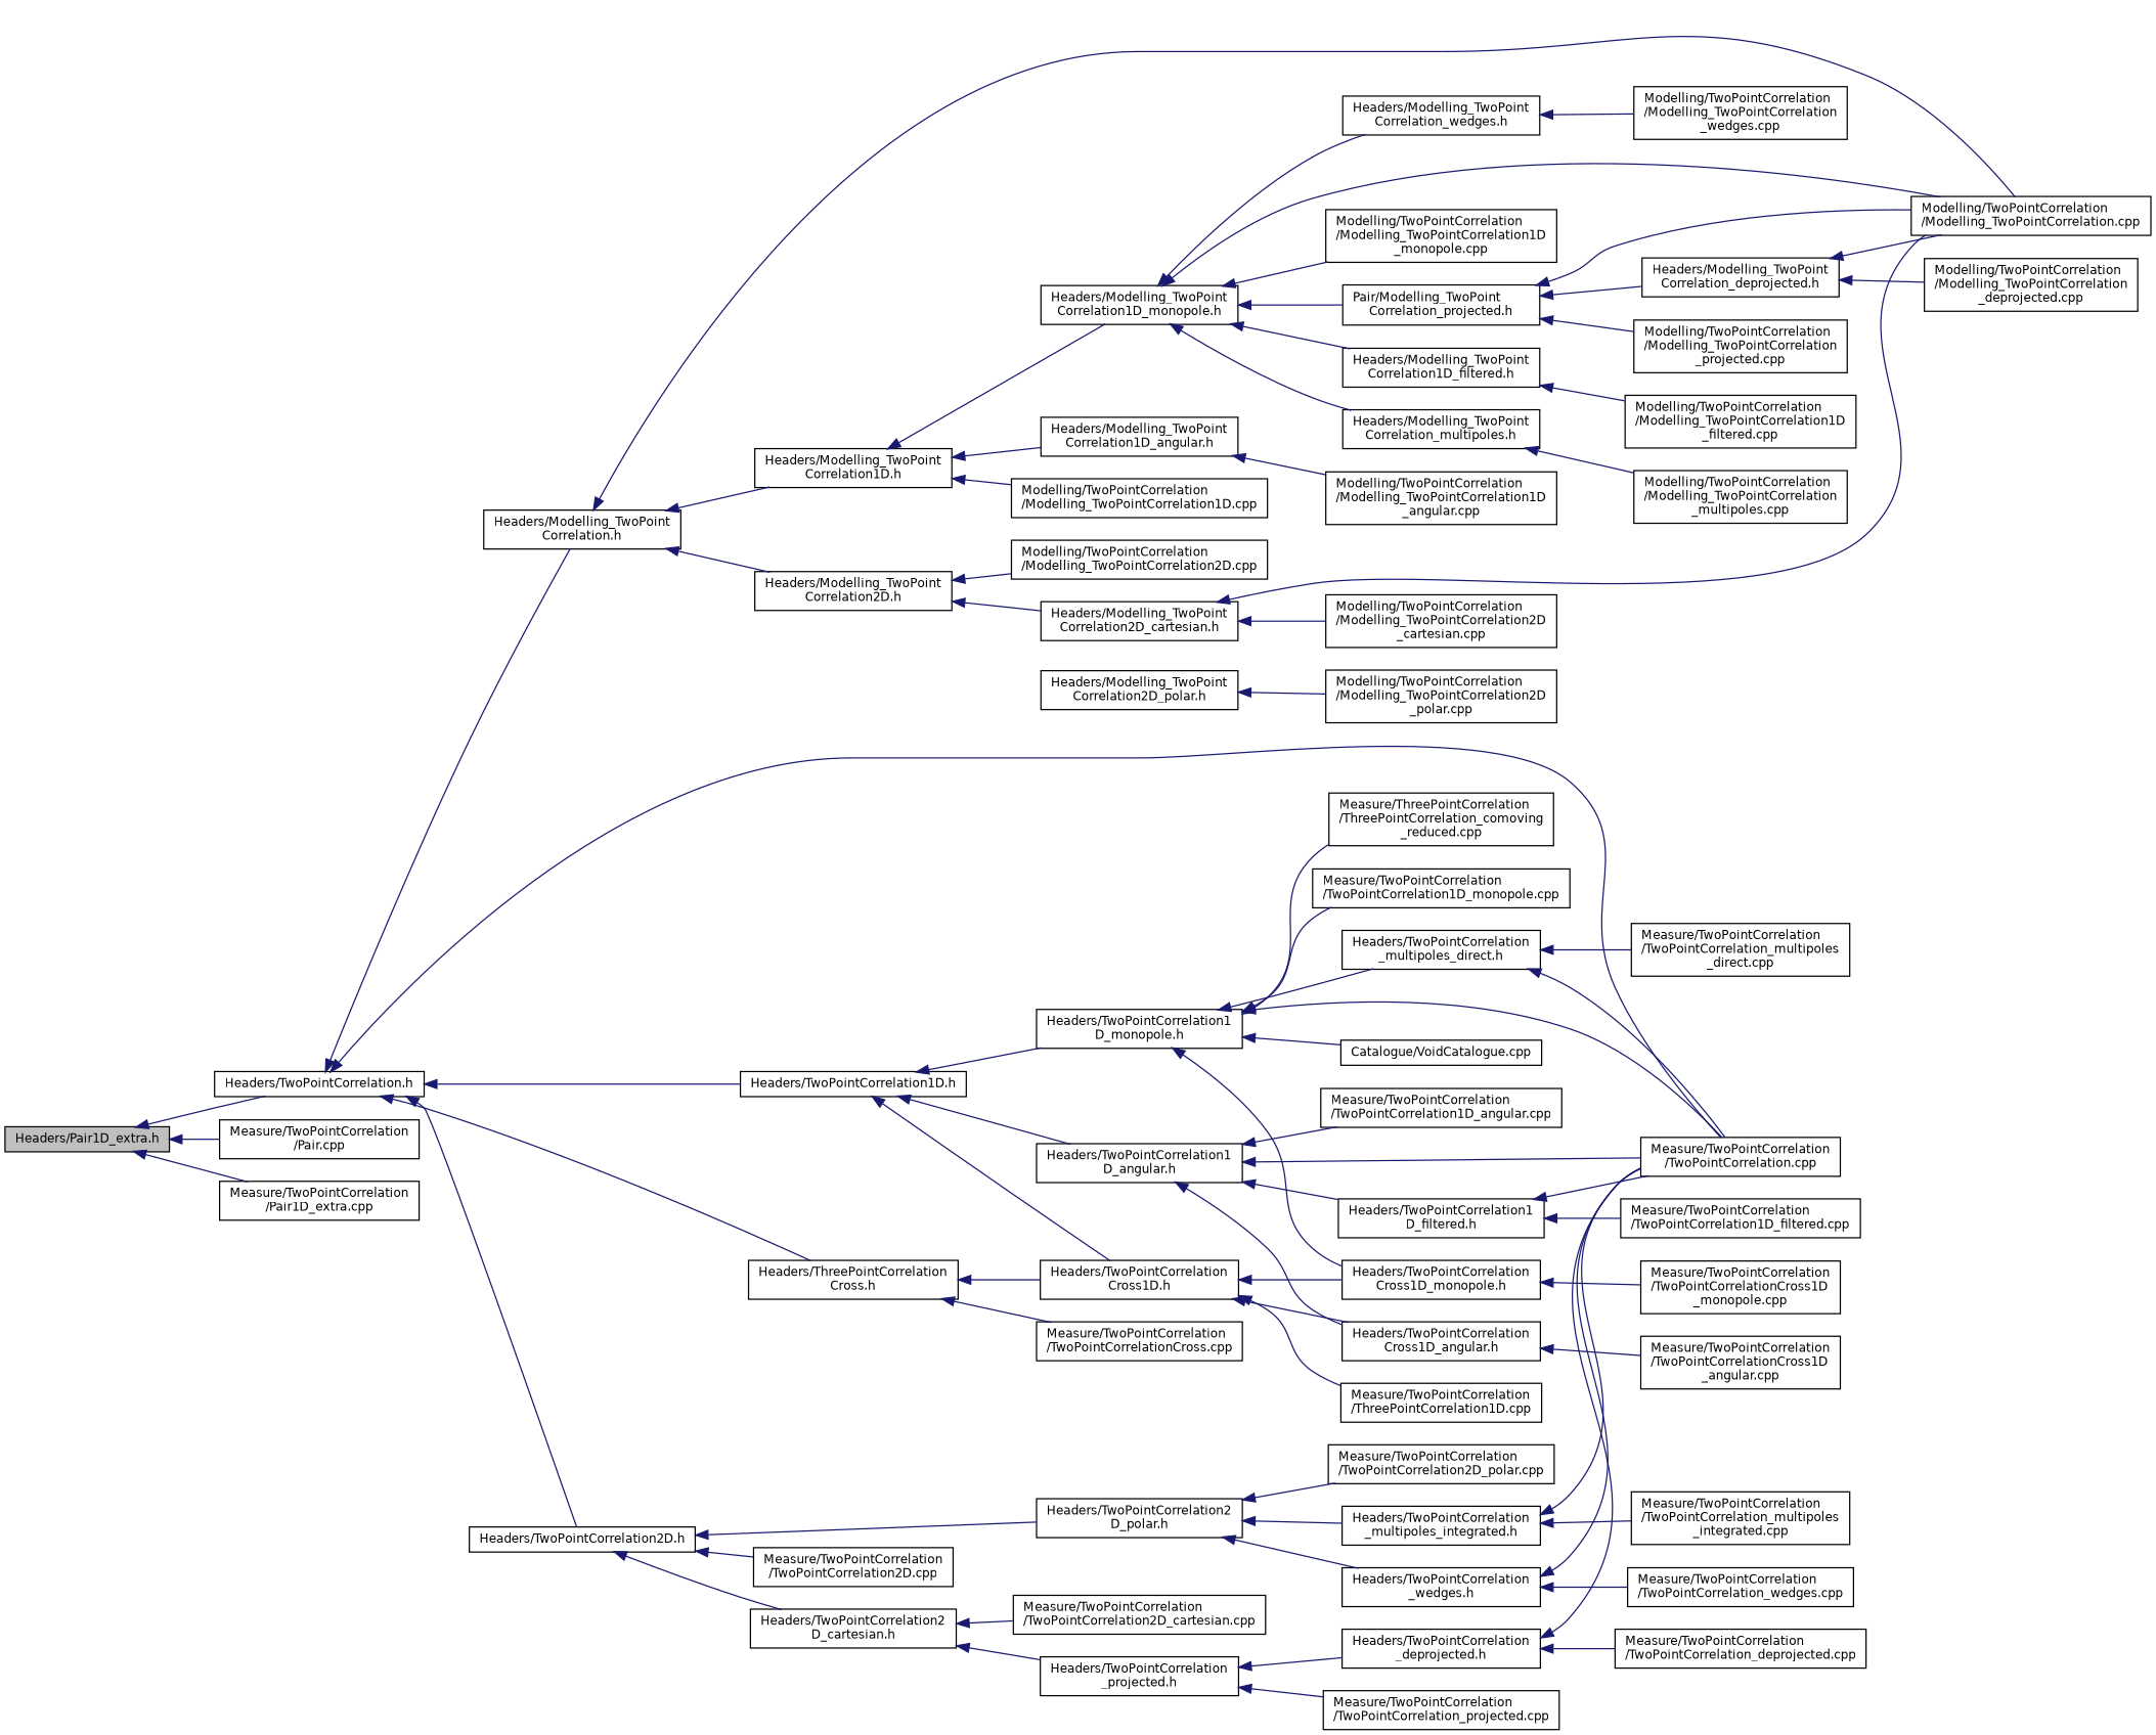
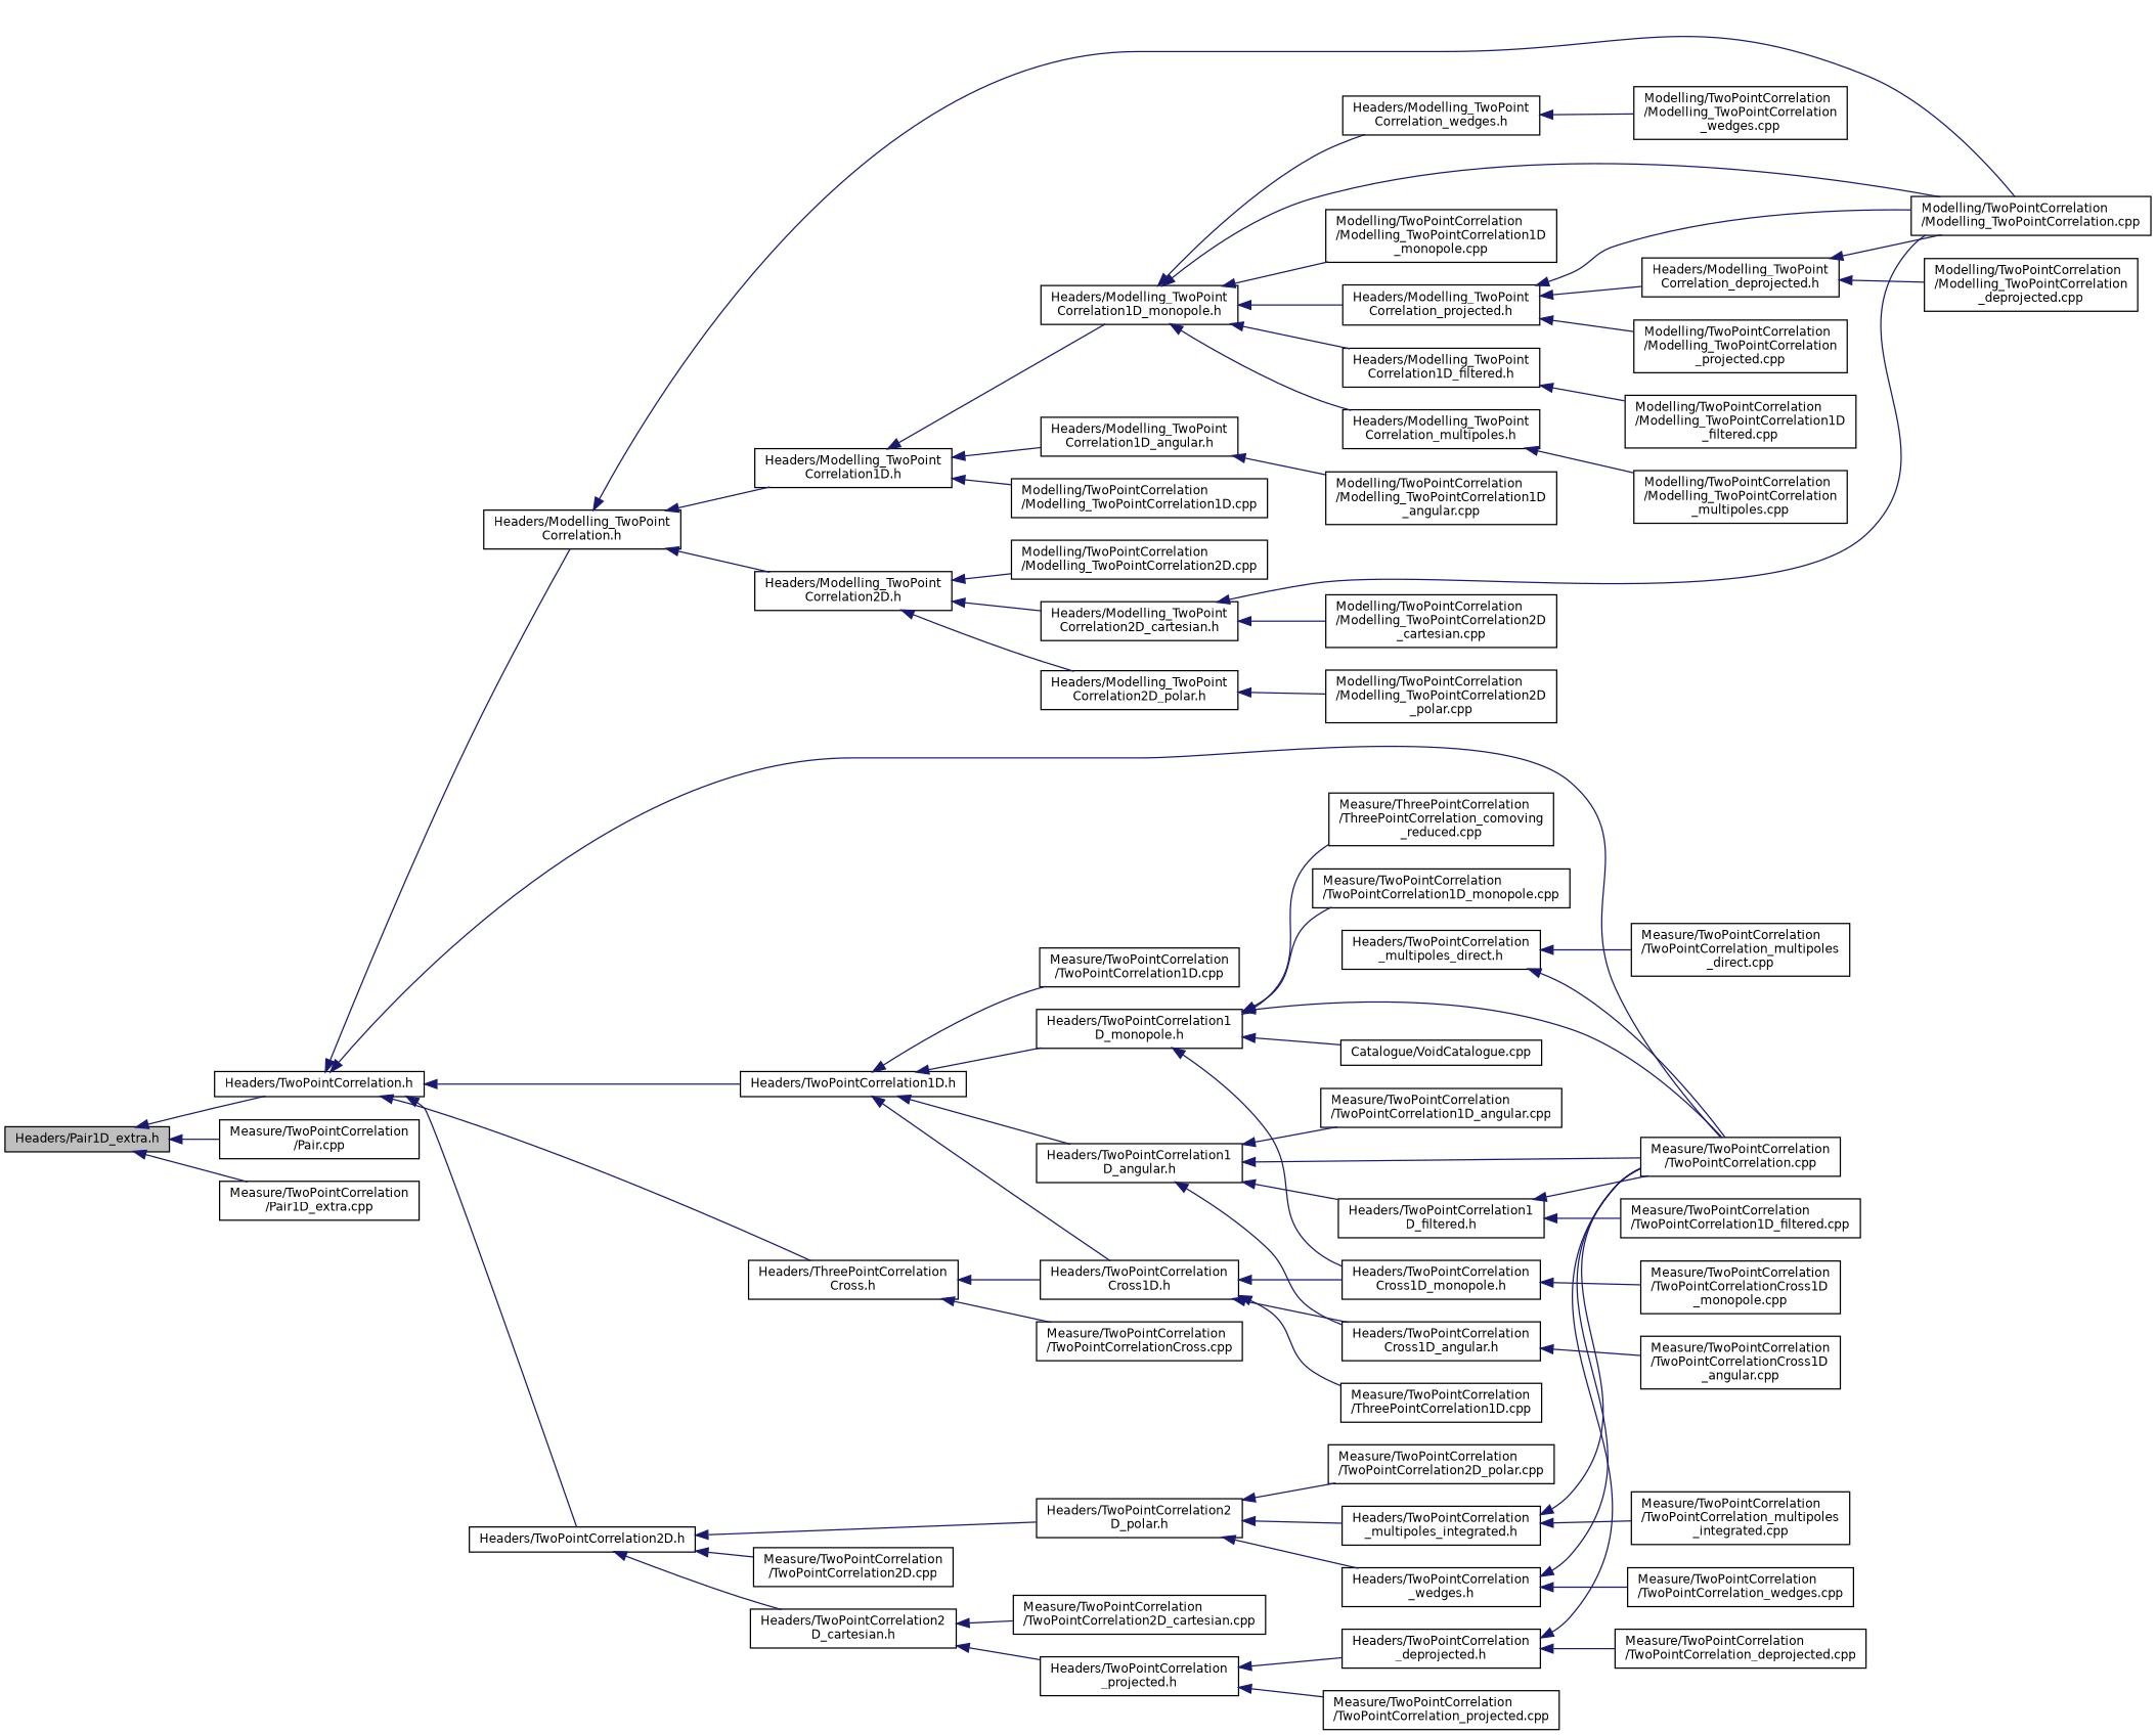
  digraph {
    rankdir=LR
    node [color=black fillcolor=white fontname=Helvetica fontsize=10 shape=record style=filled]
    edge [color=midnightblue dir=back fontname=Helvetica fontsize=10 labelfontname=Helvetica labelfontsize=10 style=solid]
    n1 [fillcolor=grey75 fontcolor=black height=0.2 label="Headers/Pair1D_extra.h" width=0.4]
    n2 [height=0.2 label="Headers/TwoPointCorrelation.h" width=0.4]
    n3 [height=0.2 label="Measure/TwoPointCorrelation\l/Pair.cpp" width=0.4]
    n4 [height=0.2 label="Measure/TwoPointCorrelation\l/Pair1D_extra.cpp" width=0.4]
    n5 [height=0.2 label="Headers/Modelling_TwoPoint\lCorrelation.h" width=0.4]
    n6 [height=0.2 label="Headers/TwoPointCorrelation1D.h" width=0.4]
    n7 [height=0.2 label="Measure/TwoPointCorrelation\l/TwoPointCorrelation.cpp" width=0.4]
    n8 [height=0.2 label="Headers/TwoPointCorrelation2D.h" width=0.4]
    n9 [height=0.2 label="Headers/ThreePointCorrelation\lCross.h" width=0.4]
    n10 [height=0.2 label="Catalogue/VoidCatalogue.cpp" width=0.4]
    n11 [height=0.2 label="Headers/Modelling_TwoPoint\lCorrelation1D.h" width=0.4]
    n12 [height=0.2 label="Modelling/TwoPointCorrelation\l/Modelling_TwoPointCorrelation.cpp" width=0.4]
    n13 [height=0.2 label="Headers/Modelling_TwoPoint\lCorrelation2D.h" width=0.4]
    n14 [height=0.2 label="Headers/TwoPointCorrelation1\lD_angular.h" width=0.4]
    n15 [height=0.2 label="Headers/TwoPointCorrelation1\lD_monopole.h" width=0.4]
    n16 [height=0.2 label="Headers/TwoPointCorrelation\lCross1D.h" width=0.4]
+   n17 [height=0.2 label="Measure/TwoPointCorrelation\l/TwoPointCorrelation1D.cpp" width=0.4]
    n18 [height=0.2 label="Headers/TwoPointCorrelation2\lD_cartesian.h" width=0.4]
    n19 [height=0.2 label="Headers/TwoPointCorrelation2\lD_polar.h" width=0.4]
    n20 [height=0.2 label="Measure/TwoPointCorrelation\l/TwoPointCorrelation2D.cpp" width=0.4]
    n21 [height=0.2 label="Measure/TwoPointCorrelation\l/TwoPointCorrelationCross.cpp" width=0.4]
    n22 [height=0.2 label="Headers/Modelling_TwoPoint\lCorrelation1D_angular.h" width=0.4]
    n23 [height=0.2 label="Headers/Modelling_TwoPoint\lCorrelation1D_monopole.h" width=0.4]
    n24 [height=0.2 label="Modelling/TwoPointCorrelation\l/Modelling_TwoPointCorrelation1D.cpp" width=0.4]
    n25 [height=0.2 label="Headers/Modelling_TwoPoint\lCorrelation2D_cartesian.h" width=0.4]
    n26 [height=0.2 label="Headers/Modelling_TwoPoint\lCorrelation2D_polar.h" width=0.4]
    n27 [height=0.2 label="Modelling/TwoPointCorrelation\l/Modelling_TwoPointCorrelation2D.cpp" width=0.4]
    n28 [height=0.2 label="Modelling/TwoPointCorrelation\l/Modelling_TwoPointCorrelation1D\l_angular.cpp" width=0.4]
    n29 [height=0.2 label="Headers/Modelling_TwoPoint\lCorrelation1D_filtered.h" width=0.4]
-   n30 [height=0.2 label="Pair/Modelling_TwoPoint\lCorrelation_projected.h" width=0.4]
+   n30 [height=0.2 label="Headers/Modelling_TwoPoint\lCorrelation_projected.h" width=0.4]
    n31 [height=0.2 label="Headers/Modelling_TwoPoint\lCorrelation_multipoles.h" width=0.4]
    n32 [height=0.2 label="Headers/Modelling_TwoPoint\lCorrelation_wedges.h" width=0.4]
    n33 [height=0.2 label="Modelling/TwoPointCorrelation\l/Modelling_TwoPointCorrelation1D\l_monopole.cpp" width=0.4]
    n34 [height=0.2 label="Modelling/TwoPointCorrelation\l/Modelling_TwoPointCorrelation1D\l_filtered.cpp" width=0.4]
    n35 [height=0.2 label="Headers/Modelling_TwoPoint\lCorrelation_deprojected.h" width=0.4]
    n36 [height=0.2 label="Modelling/TwoPointCorrelation\l/Modelling_TwoPointCorrelation\l_projected.cpp" width=0.4]
    n37 [height=0.2 label="Modelling/TwoPointCorrelation\l/Modelling_TwoPointCorrelation\l_multipoles.cpp" width=0.4]
    n38 [height=0.2 label="Modelling/TwoPointCorrelation\l/Modelling_TwoPointCorrelation\l_wedges.cpp" width=0.4]
    n39 [height=0.2 label="Modelling/TwoPointCorrelation\l/Modelling_TwoPointCorrelation\l_deprojected.cpp" width=0.4]
    n40 [height=0.2 label="Modelling/TwoPointCorrelation\l/Modelling_TwoPointCorrelation2D\l_cartesian.cpp" width=0.4]
    n41 [height=0.2 label="Modelling/TwoPointCorrelation\l/Modelling_TwoPointCorrelation2D\l_polar.cpp" width=0.4]
    n42 [height=0.2 label="Headers/TwoPointCorrelation\lCross1D_angular.h" width=0.4]
    n43 [height=0.2 label="Measure/TwoPointCorrelation\l/TwoPointCorrelation1D_angular.cpp" width=0.4]
    n44 [height=0.2 label="Headers/TwoPointCorrelation1\lD_filtered.h" width=0.4]
    n45 [height=0.2 label="Headers/TwoPointCorrelation\l_multipoles_direct.h" width=0.4]
    n46 [height=0.2 label="Headers/TwoPointCorrelation\lCross1D_monopole.h" width=0.4]
    n47 [height=0.2 label="Measure/ThreePointCorrelation\l/ThreePointCorrelation_comoving\l_reduced.cpp" width=0.4]
    n48 [height=0.2 label="Measure/TwoPointCorrelation\l/TwoPointCorrelation1D_monopole.cpp" width=0.4]
    n49 [height=0.2 label="Measure/TwoPointCorrelation\l/ThreePointCorrelation1D.cpp" width=0.4]
    n50 [height=0.2 label="Measure/TwoPointCorrelation\l/TwoPointCorrelationCross1D\l_angular.cpp" width=0.4]
    n51 [height=0.2 label="Measure/TwoPointCorrelation\l/TwoPointCorrelation1D_filtered.cpp" width=0.4]
    n52 [height=0.2 label="Measure/TwoPointCorrelation\l/TwoPointCorrelation_multipoles\l_direct.cpp" width=0.4]
    n53 [height=0.2 label="Measure/TwoPointCorrelation\l/TwoPointCorrelationCross1D\l_monopole.cpp" width=0.4]
    n54 [height=0.2 label="Headers/TwoPointCorrelation\l_projected.h" width=0.4]
    n55 [height=0.2 label="Measure/TwoPointCorrelation\l/TwoPointCorrelation2D_cartesian.cpp" width=0.4]
    n56 [height=0.2 label="Headers/TwoPointCorrelation\l_multipoles_integrated.h" width=0.4]
    n57 [height=0.2 label="Headers/TwoPointCorrelation\l_wedges.h" width=0.4]
    n58 [height=0.2 label="Measure/TwoPointCorrelation\l/TwoPointCorrelation2D_polar.cpp" width=0.4]
    n59 [height=0.2 label="Headers/TwoPointCorrelation\l_deprojected.h" width=0.4]
    n60 [height=0.2 label="Measure/TwoPointCorrelation\l/TwoPointCorrelation_projected.cpp" width=0.4]
    n61 [height=0.2 label="Measure/TwoPointCorrelation\l/TwoPointCorrelation_deprojected.cpp" width=0.4]
    n62 [height=0.2 label="Measure/TwoPointCorrelation\l/TwoPointCorrelation_multipoles\l_integrated.cpp" width=0.4]
    n63 [height=0.2 label="Measure/TwoPointCorrelation\l/TwoPointCorrelation_wedges.cpp" width=0.4]
    n1 -> n2
    n1 -> n3
    n1 -> n4
    n2 -> n5
    n2 -> n6
    n2 -> n7
    n2 -> n8
    n2 -> n9
    n5 -> n11
    n5 -> n12
    n5 -> n13
    n6 -> n14
    n6 -> n15
    n6 -> n16
+   n6 -> n17
    n8 -> n18
    n8 -> n19
    n8 -> n20
    n9 -> n16
    n9 -> n21
    n11 -> n22
    n11 -> n23
    n11 -> n24
    n13 -> n25
+   n13 -> n26
    n13 -> n27
    n14 -> n7
    n14 -> n42
    n14 -> n43
    n14 -> n44
    n15 -> n7
    n15 -> n10
-   n15 -> n45
    n15 -> n46
    n15 -> n47
    n15 -> n48
    n16 -> n42
    n16 -> n46
    n16 -> n49
    n18 -> n54
    n18 -> n55
    n19 -> n56
    n19 -> n57
    n19 -> n58
    n22 -> n28
    n23 -> n12
    n23 -> n29
    n23 -> n30
    n23 -> n31
    n23 -> n32
    n23 -> n33
    n25 -> n12
    n25 -> n40
    n26 -> n41
    n29 -> n34
    n30 -> n12
    n30 -> n35
    n30 -> n36
    n31 -> n37
    n32 -> n38
    n35 -> n12
    n35 -> n39
    n42 -> n50
    n44 -> n7
    n44 -> n51
    n45 -> n7
    n45 -> n52
    n46 -> n53
    n54 -> n59
    n54 -> n60
    n56 -> n7
    n56 -> n62
    n57 -> n7
    n57 -> n63
    n59 -> n7
    n59 -> n61
  }
